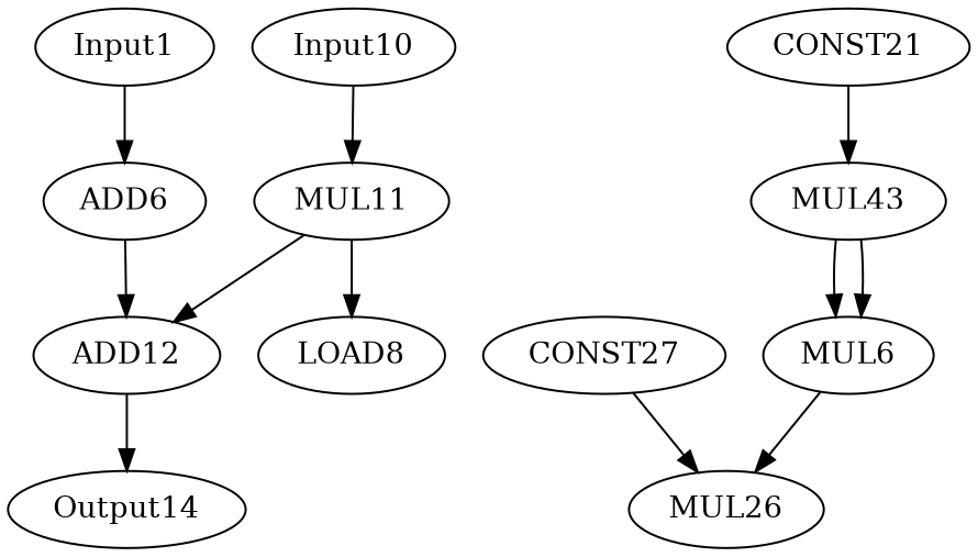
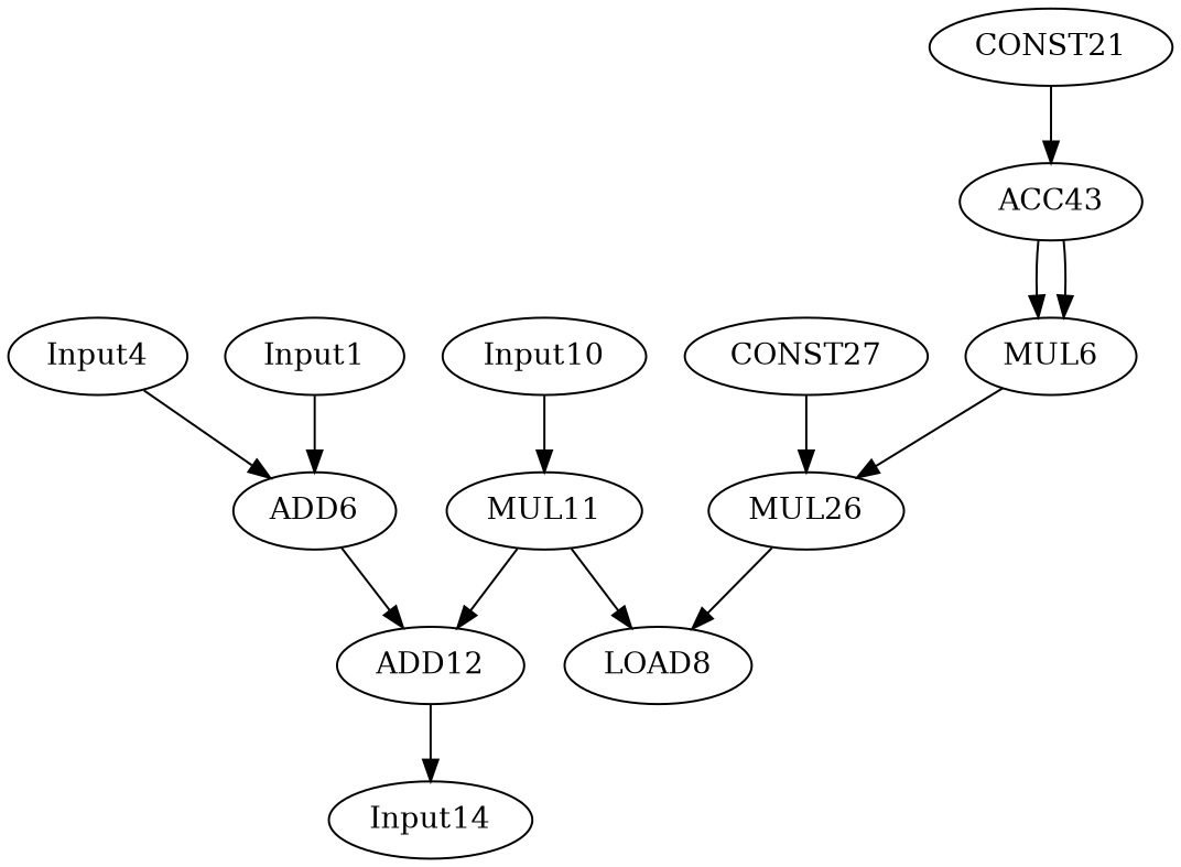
  digraph {
    node [opcode=input]
    edge [operand=0]
    Input1 [offset="24, 0" pattern="0, 6, 0, 16, 24, 4" ref_name=A]
    n2 [label=ADD6 opcode=add]
    ADD12 [opcode=add]
-   Output14 [offset="2048, 960" opcode=Output pattern="12, 6, -124, 16, 2948, 4" ref_name=D]
+   Input4 [offset="0, 60" pattern="12, 6, -64, 16, 0, 4" ref_name=B]
+   Output14 [offset="2048, 960" opcode=Output pattern="12, 6, -124, 16, 2948, 4" ref_name=D label=Input14]
    MUL6 [opcode=mul]
    MUL26 [opcode=MUL]
    LOAD8 [cycles=384 offset=0 opcode=load ref_name=C]
    MUL11 [opcode=mul]
    Input10 [offset="0, 960" pattern="12, 6, -124, 16, 900, 4" ref_name=E]
    CONST21 [opcode=const value=3]
-   ACC43 [acc_first=0 acc_params="0, 6, 1, 64" opcode=acc label=MUL43]
+   ACC43 [acc_first=0 acc_params="0, 6, 1, 64" opcode=acc]
    CONST27 [opcode=const value=4]
    Input1 -> n2 [operand=1]
    n2 -> ADD12
    ADD12 -> Output14 [operand=1]
+   Input4 -> n2
    MUL6 -> MUL26
+   MUL26 -> LOAD8
    MUL11 -> ADD12 [operand=1]
    MUL11 -> LOAD8 [operand=1]
    Input10 -> MUL11
    CONST21 -> ACC43
    ACC43 -> MUL6
    ACC43 -> MUL6 [operand=1]
    CONST27 -> MUL26 [operand=1]
  }
